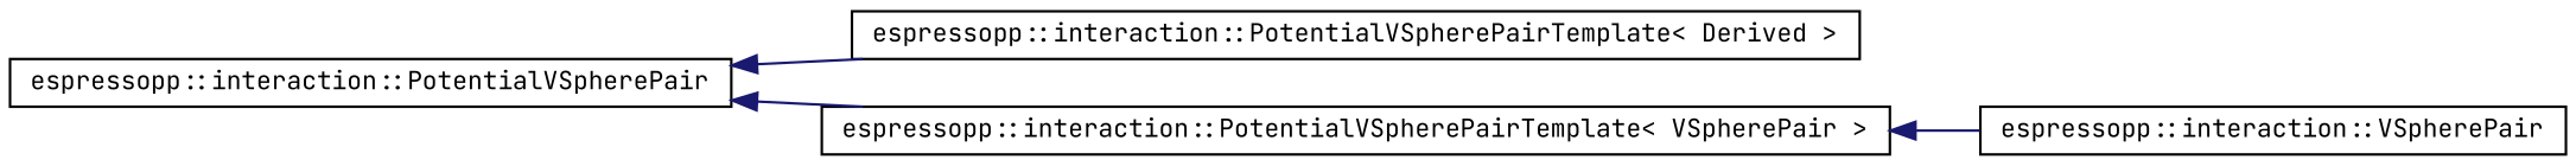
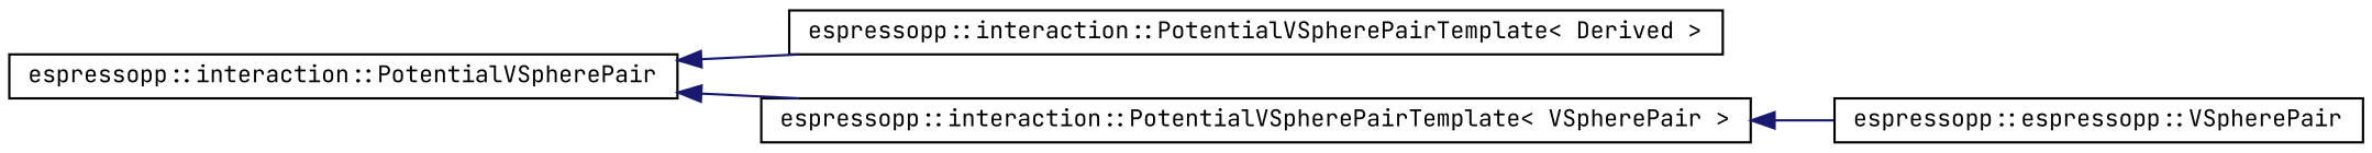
  digraph {
    rankdir=LR
    fontname="JetBrains Mono"
    node [color=black fillcolor=white fontname="JetBrains Mono" fontsize=10 shape=record style=filled]
    edge [color=midnightblue dir=back fontname="JetBrains Mono" fontsize=10 labelfontname=Helvetica labelfontsize=10 style=solid]
    n1 [height=0.2 label="espressopp::interaction::PotentialVSpherePair" width=0.4]
    n2 [height=0.2 label="espressopp::interaction::PotentialVSpherePairTemplate\< Derived \>" width=0.4]
    n3 [height=0.2 label="espressopp::interaction::PotentialVSpherePairTemplate\< VSpherePair \>" width=0.4]
-   n4 [height=0.2 label="espressopp::interaction::VSpherePair" width=0.4]
+   n4 [height=0.2 label="espressopp::espressopp::VSpherePair" width=0.4]
    n1 -> n2
    n1 -> n3
    n3 -> n4
  }
